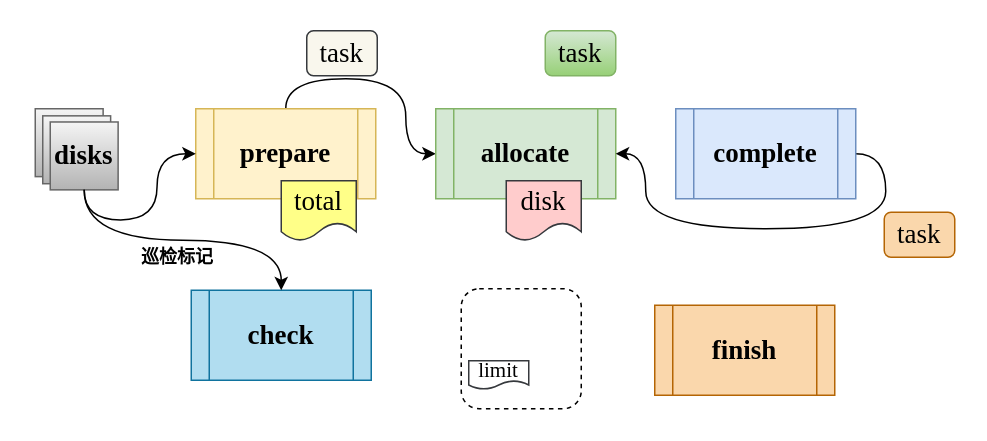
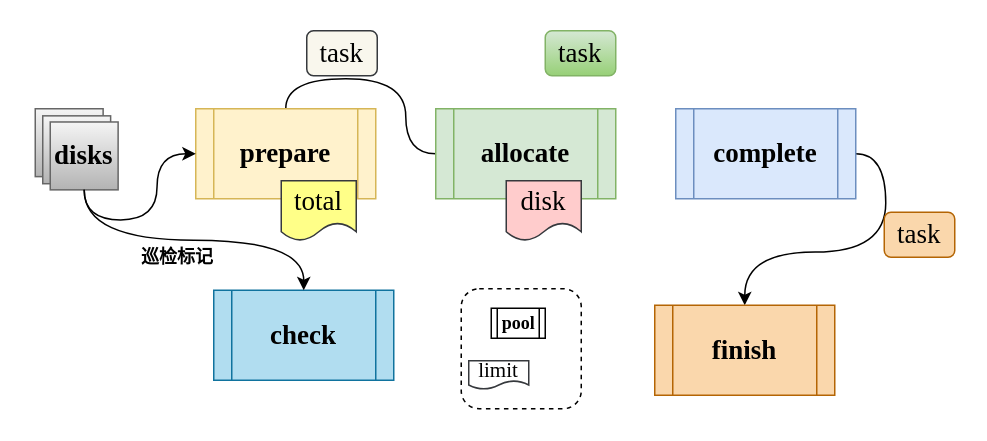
  <mxCell id="0" />
  <mxCell id="1" parent="0" />
- <mxCell id="2" style="edgeStyle=orthogonalEdgeStyle;curved=1;rounded=0;orthogonalLoop=1;jettySize=auto;html=1;exitX=0.5;exitY=0;exitDx=0;exitDy=0;entryX=0;entryY=0.5;entryDx=0;entryDy=0;" edge="1" parent="1" source="3" target="4"><mxGeometry relative="1" as="geometry" /></mxCell>
+ <mxCell id="2" style="edgeStyle=orthogonalEdgeStyle;curved=1;rounded=0;orthogonalLoop=1;jettySize=auto;html=1;exitX=0.5;exitY=0;exitDx=0;exitDy=0;entryX=0;entryY=0.5;entryDx=0;entryDy=0;endArrow=none;" edge="1" parent="1" source="3" target="4"><mxGeometry relative="1" as="geometry" /></mxCell>
  <mxCell id="3" value="&lt;font style=&quot;font-size: 18px;&quot; face=&quot;Comic Sans MS&quot;&gt;&lt;b&gt;prepare&lt;/b&gt;&lt;/font&gt;" style="shape=process;whiteSpace=wrap;html=1;backgroundOutline=1;fillColor=#fff2cc;strokeColor=#d6b656;" vertex="1" parent="1"><mxGeometry x="130" y="72" width="120" height="60" as="geometry" /></mxCell>
  <mxCell id="4" value="&lt;font style=&quot;font-size: 18px;&quot; face=&quot;Comic Sans MS&quot;&gt;&lt;b&gt;allocate&lt;/b&gt;&lt;/font&gt;" style="shape=process;whiteSpace=wrap;html=1;backgroundOutline=1;fillColor=#d5e8d4;strokeColor=#82b366;" vertex="1" parent="1"><mxGeometry x="290" y="72" width="120" height="60" as="geometry" /></mxCell>
- <mxCell id="5" style="edgeStyle=orthogonalEdgeStyle;curved=1;rounded=0;orthogonalLoop=1;jettySize=auto;html=1;exitX=1;exitY=0.5;exitDx=0;exitDy=0;" edge="1" parent="1" source="6" target="4"><mxGeometry relative="1" as="geometry" /></mxCell>
+ <mxCell id="5" style="edgeStyle=orthogonalEdgeStyle;curved=1;rounded=0;orthogonalLoop=1;jettySize=auto;html=1;exitX=1;exitY=0.5;exitDx=0;exitDy=0;" edge="1" parent="1" source="6" target="7"><mxGeometry relative="1" as="geometry" /></mxCell>
  <mxCell id="6" value="&lt;font style=&quot;font-size: 18px;&quot; face=&quot;Comic Sans MS&quot;&gt;&lt;b&gt;complete&lt;/b&gt;&lt;/font&gt;" style="shape=process;whiteSpace=wrap;html=1;backgroundOutline=1;fillColor=#dae8fc;strokeColor=#6c8ebf;" vertex="1" parent="1"><mxGeometry x="450" y="72" width="120" height="60" as="geometry" /></mxCell>
  <mxCell id="7" value="&lt;font style=&quot;font-size: 18px;&quot; face=&quot;Comic Sans MS&quot;&gt;&lt;b&gt;finish&lt;/b&gt;&lt;/font&gt;" style="shape=process;whiteSpace=wrap;html=1;backgroundOutline=1;fillColor=#fad7ac;strokeColor=#b46504;" vertex="1" parent="1"><mxGeometry x="436" y="203" width="120" height="60" as="geometry" /></mxCell>
- <mxCell id="8" value="&lt;font style=&quot;font-size: 18px;&quot; face=&quot;Comic Sans MS&quot;&gt;&lt;b&gt;check&lt;/b&gt;&lt;/font&gt;" style="shape=process;whiteSpace=wrap;html=1;backgroundOutline=1;fillColor=#b1ddf0;strokeColor=#10739e;" vertex="1" parent="1"><mxGeometry x="127" y="193" width="120" height="60" as="geometry" /></mxCell>
+ <mxCell id="8" value="&lt;font style=&quot;font-size: 18px;&quot; face=&quot;Comic Sans MS&quot;&gt;&lt;b&gt;check&lt;/b&gt;&lt;/font&gt;" style="shape=process;whiteSpace=wrap;html=1;backgroundOutline=1;fillColor=#b1ddf0;strokeColor=#10739e;" vertex="1" parent="1"><mxGeometry x="142" y="193" width="120" height="60" as="geometry" /></mxCell>
  <mxCell id="9" value="&lt;font face=&quot;Comic Sans MS&quot; style=&quot;font-size: 18px;&quot;&gt;task&lt;/font&gt;" style="rounded=1;whiteSpace=wrap;html=1;fillColor=#f9f7ed;strokeColor=#36393d;" vertex="1" parent="1"><mxGeometry x="204" y="20" width="47" height="30" as="geometry" /></mxCell>
  <mxCell id="10" value="&lt;font face=&quot;Comic Sans MS&quot; style=&quot;font-size: 18px;&quot;&gt;task&lt;/font&gt;" style="rounded=1;whiteSpace=wrap;html=1;fillColor=#d5e8d4;strokeColor=#82b366;gradientColor=#97d077;" vertex="1" parent="1"><mxGeometry x="363" y="20" width="47" height="30" as="geometry" /></mxCell>
  <mxCell id="11" value="&lt;font face=&quot;Comic Sans MS&quot; style=&quot;font-size: 18px;&quot;&gt;task&lt;/font&gt;" style="rounded=1;whiteSpace=wrap;html=1;fillColor=#fad7ac;strokeColor=#b46504;" vertex="1" parent="1"><mxGeometry x="589" y="141" width="47" height="30" as="geometry" /></mxCell>
  <mxCell id="12" value="" style="group;" vertex="1" connectable="0" parent="1"><mxGeometry x="20" y="68" width="80" height="80" as="geometry" /></mxCell>
  <mxCell id="13" value="" style="whiteSpace=wrap;html=1;aspect=fixed;fillColor=#f5f5f5;gradientColor=#b3b3b3;strokeColor=#666666;" vertex="1" parent="12"><mxGeometry x="3" y="4" width="45.253" height="45.253" as="geometry" /></mxCell>
  <mxCell id="14" value="" style="whiteSpace=wrap;html=1;aspect=fixed;fillColor=#f5f5f5;gradientColor=#b3b3b3;strokeColor=#666666;" vertex="1" parent="12"><mxGeometry x="8" y="8.727" width="45.253" height="45.253" as="geometry" /></mxCell>
  <mxCell id="15" value="&lt;font face=&quot;Comic Sans MS&quot; style=&quot;font-size: 18px;&quot;&gt;&lt;b&gt;disks&lt;/b&gt;&lt;/font&gt;" style="whiteSpace=wrap;html=1;aspect=fixed;fillColor=#f5f5f5;gradientColor=#b3b3b3;strokeColor=#666666;" vertex="1" parent="12"><mxGeometry x="13" y="12.818" width="45.253" height="45.253" as="geometry" /></mxCell>
  <mxCell id="16" style="edgeStyle=orthogonalEdgeStyle;curved=1;rounded=0;orthogonalLoop=1;jettySize=auto;html=1;exitX=0.5;exitY=1;exitDx=0;exitDy=0;entryX=0;entryY=0.5;entryDx=0;entryDy=0;" edge="1" parent="1" source="15" target="3"><mxGeometry relative="1" as="geometry" /></mxCell>
  <mxCell id="17" style="edgeStyle=orthogonalEdgeStyle;curved=1;rounded=0;orthogonalLoop=1;jettySize=auto;html=1;exitX=0.5;exitY=1;exitDx=0;exitDy=0;entryX=0.5;entryY=0;entryDx=0;entryDy=0;" edge="1" parent="1" source="15" target="8"><mxGeometry relative="1" as="geometry" /></mxCell>
  <mxCell id="18" value="&lt;font face=&quot;Helvetica&quot; style=&quot;font-size: 12px;&quot;&gt;&lt;b style=&quot;&quot;&gt;巡检标记&lt;/b&gt;&lt;/font&gt;" style="text;strokeColor=none;align=center;fillColor=none;html=1;verticalAlign=middle;whiteSpace=wrap;rounded=0;" vertex="1" parent="1"><mxGeometry x="88" y="156" width="60" height="30" as="geometry" /></mxCell>
  <mxCell id="19" value="&lt;font face=&quot;Comic Sans MS&quot; style=&quot;font-size: 18px;&quot;&gt;total&lt;/font&gt;" style="shape=document;whiteSpace=wrap;html=1;boundedLbl=1;fillColor=#ffff88;strokeColor=#36393d;" vertex="1" parent="1"><mxGeometry x="187" y="120" width="50" height="40" as="geometry" /></mxCell>
  <mxCell id="20" value="&lt;font face=&quot;Comic Sans MS&quot; style=&quot;font-size: 18px;&quot;&gt;disk&lt;/font&gt;" style="shape=document;whiteSpace=wrap;html=1;boundedLbl=1;fillColor=#ffcccc;strokeColor=#36393d;" vertex="1" parent="1"><mxGeometry x="337" y="120" width="50" height="40" as="geometry" /></mxCell>
  <mxCell id="21" value="" style="group;rounded=1;strokeColor=#E6E6E6;dashed=1;container=0;" vertex="1" connectable="0" parent="1"><mxGeometry x="307" y="192" width="80" height="80" as="geometry" /></mxCell>
  <mxCell id="22" value="" style="whiteSpace=wrap;html=1;aspect=fixed;rounded=1;dashed=1;" vertex="1" parent="1"><mxGeometry x="307" y="192" width="80" height="80" as="geometry" /></mxCell>
+ <mxCell id="23" value="&lt;b style=&quot;font-family: &amp;quot;Comic Sans MS&amp;quot;;&quot;&gt;pool&lt;/b&gt;" style="shape=process;whiteSpace=wrap;html=1;backgroundOutline=1;" vertex="1" parent="1"><mxGeometry x="327" y="205" width="36" height="20" as="geometry" /></mxCell>
  <mxCell id="24" value="&lt;font style=&quot;font-size: 14px;&quot; face=&quot;Comic Sans MS&quot;&gt;limit&lt;/font&gt;" style="shape=document;whiteSpace=wrap;html=1;boundedLbl=1;fillColor=default;strokeColor=#36393d;" vertex="1" parent="1"><mxGeometry x="312" y="240" width="40" height="19" as="geometry" /></mxCell>
